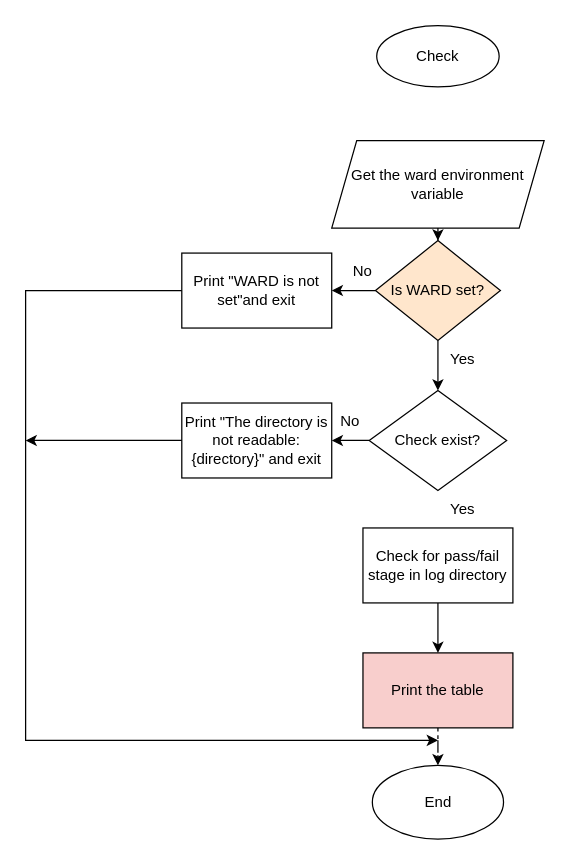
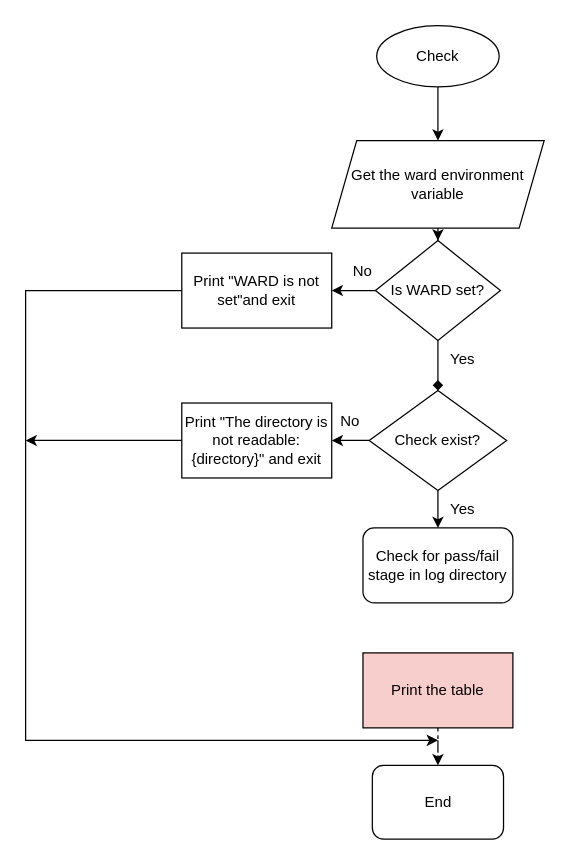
  <mxCell id="0" />
  <mxCell id="1" parent="0" />
+ <mxCell id="2" value="" style="edgeStyle=orthogonalEdgeStyle;rounded=0;orthogonalLoop=1;jettySize=auto;html=1;" parent="1" source="3" target="5" edge="1"><mxGeometry relative="1" as="geometry" /></mxCell>
  <mxCell id="3" value="Check" style="ellipse;whiteSpace=wrap;html=1;" parent="1" vertex="1"><mxGeometry x="301" y="20" width="98" height="49" as="geometry" /></mxCell>
- <mxCell id="4" value="" style="edgeStyle=orthogonalEdgeStyle;rounded=0;orthogonalLoop=1;jettySize=auto;html=1;dashed=1;" parent="1" source="5" target="8" edge="1"><mxGeometry relative="1" as="geometry" /></mxCell>
+ <mxCell id="4" value="" style="edgeStyle=orthogonalEdgeStyle;rounded=0;orthogonalLoop=1;jettySize=auto;html=1;" parent="1" source="5" target="8" edge="1"><mxGeometry relative="1" as="geometry" /></mxCell>
  <mxCell id="5" value="Get the ward environment variable" style="shape=parallelogram;perimeter=parallelogramPerimeter;whiteSpace=wrap;html=1;fixedSize=1;" parent="1" vertex="1"><mxGeometry x="265" y="112" width="170" height="70" as="geometry" /></mxCell>
  <mxCell id="6" value="" style="edgeStyle=orthogonalEdgeStyle;rounded=0;orthogonalLoop=1;jettySize=auto;html=1;" parent="1" source="8" target="9" edge="1"><mxGeometry relative="1" as="geometry" /></mxCell>
- <mxCell id="7" value="" style="edgeStyle=orthogonalEdgeStyle;rounded=0;orthogonalLoop=1;jettySize=auto;html=1;" parent="1" source="8" target="12" edge="1"><mxGeometry relative="1" as="geometry" /></mxCell>
- <mxCell id="8" value="Is WARD set?" style="rhombus;whiteSpace=wrap;html=1;fillColor=#ffe6cc;" parent="1" vertex="1"><mxGeometry x="300" y="192" width="100" height="80" as="geometry" /></mxCell>
+ <mxCell id="7" value="" style="edgeStyle=orthogonalEdgeStyle;rounded=0;orthogonalLoop=1;jettySize=auto;html=1;endArrow=diamond;" parent="1" source="8" target="12" edge="1"><mxGeometry relative="1" as="geometry" /></mxCell>
+ <mxCell id="8" value="Is WARD set?" style="rhombus;whiteSpace=wrap;html=1;" parent="1" vertex="1"><mxGeometry x="300" y="192" width="100" height="80" as="geometry" /></mxCell>
  <mxCell id="9" value="Print &quot;WARD is not set&quot;and exit" style="rounded=0;whiteSpace=wrap;html=1;" parent="1" vertex="1"><mxGeometry x="145" y="202" width="120" height="60" as="geometry" /></mxCell>
  <mxCell id="10" value="" style="edgeStyle=orthogonalEdgeStyle;rounded=0;orthogonalLoop=1;jettySize=auto;html=1;" parent="1" source="12" target="13" edge="1"><mxGeometry relative="1" as="geometry" /></mxCell>
+ <mxCell id="11" value="" style="edgeStyle=orthogonalEdgeStyle;rounded=0;orthogonalLoop=1;jettySize=auto;html=1;" parent="1" source="12" target="18" edge="1"><mxGeometry relative="1" as="geometry" /></mxCell>
  <mxCell id="12" value="Check exist?" style="rhombus;whiteSpace=wrap;html=1;" parent="1" vertex="1"><mxGeometry x="295" y="312" width="110" height="80" as="geometry" /></mxCell>
  <mxCell id="13" value="Print &quot;The directory is not readable: {directory}&quot; and exit" style="rounded=0;whiteSpace=wrap;html=1;" parent="1" vertex="1"><mxGeometry x="145" y="322" width="120" height="60" as="geometry" /></mxCell>
  <mxCell id="14" value="" style="edgeStyle=orthogonalEdgeStyle;rounded=0;orthogonalLoop=1;jettySize=auto;html=1;dashed=1;" parent="1" source="15" target="16" edge="1"><mxGeometry relative="1" as="geometry" /></mxCell>
  <mxCell id="15" value="Print the table" style="rounded=0;whiteSpace=wrap;html=1;fillColor=#f8cecc;" parent="1" vertex="1"><mxGeometry x="290" y="522" width="120" height="60" as="geometry" /></mxCell>
- <mxCell id="16" value="End" style="ellipse;whiteSpace=wrap;html=1;" parent="1" vertex="1"><mxGeometry x="297.5" y="612" width="105" height="59" as="geometry" /></mxCell>
- <mxCell id="17" value="" style="edgeStyle=orthogonalEdgeStyle;rounded=0;orthogonalLoop=1;jettySize=auto;html=1;" parent="1" source="18" target="15" edge="1"><mxGeometry relative="1" as="geometry" /></mxCell>
- <mxCell id="18" value="Check for pass/fail stage in log directory" style="rounded=0;whiteSpace=wrap;html=1;" parent="1" vertex="1"><mxGeometry x="290" y="422" width="120" height="60" as="geometry" /></mxCell>
+ <mxCell id="16" value="End" style="whiteSpace=wrap;html=1;rounded=1;" parent="1" vertex="1"><mxGeometry x="297.5" y="612" width="105" height="59" as="geometry" /></mxCell>
+ <mxCell id="18" value="Check for pass/fail stage in log directory" style="whiteSpace=wrap;html=1;rounded=1;" parent="1" vertex="1"><mxGeometry x="290" y="422" width="120" height="60" as="geometry" /></mxCell>
  <mxCell id="19" value="" style="endArrow=classic;html=1;rounded=0;exitX=0;exitY=0.5;exitDx=0;exitDy=0;" parent="1" source="9" edge="1"><mxGeometry width="50" height="50" relative="1" as="geometry"><mxPoint x="10" y="232" as="sourcePoint" /><mxPoint x="350" y="592" as="targetPoint" /><Array as="points"><mxPoint x="20" y="232" /><mxPoint x="20" y="592" /></Array></mxGeometry></mxCell>
  <mxCell id="20" value="" style="endArrow=classic;html=1;rounded=0;" parent="1" edge="1"><mxGeometry width="50" height="50" relative="1" as="geometry"><mxPoint x="145" y="352" as="sourcePoint" /><mxPoint x="20" y="352" as="targetPoint" /></mxGeometry></mxCell>
  <mxCell id="21" value="Yes" style="text;html=1;align=center;verticalAlign=middle;whiteSpace=wrap;rounded=0;rotation=0;" parent="1" vertex="1"><mxGeometry x="340" y="272" width="60" height="30" as="geometry" /></mxCell>
  <mxCell id="22" value="Yes" style="text;html=1;align=center;verticalAlign=middle;whiteSpace=wrap;rounded=0;rotation=0;" parent="1" vertex="1"><mxGeometry x="340" y="392" width="60" height="30" as="geometry" /></mxCell>
  <mxCell id="23" value="No" style="text;html=1;align=center;verticalAlign=middle;whiteSpace=wrap;rounded=0;rotation=0;" parent="1" vertex="1"><mxGeometry x="260" y="202" width="60" height="30" as="geometry" /></mxCell>
  <mxCell id="24" value="No" style="text;html=1;align=center;verticalAlign=middle;whiteSpace=wrap;rounded=0;rotation=0;" parent="1" vertex="1"><mxGeometry x="250" y="322" width="60" height="30" as="geometry" /></mxCell>
